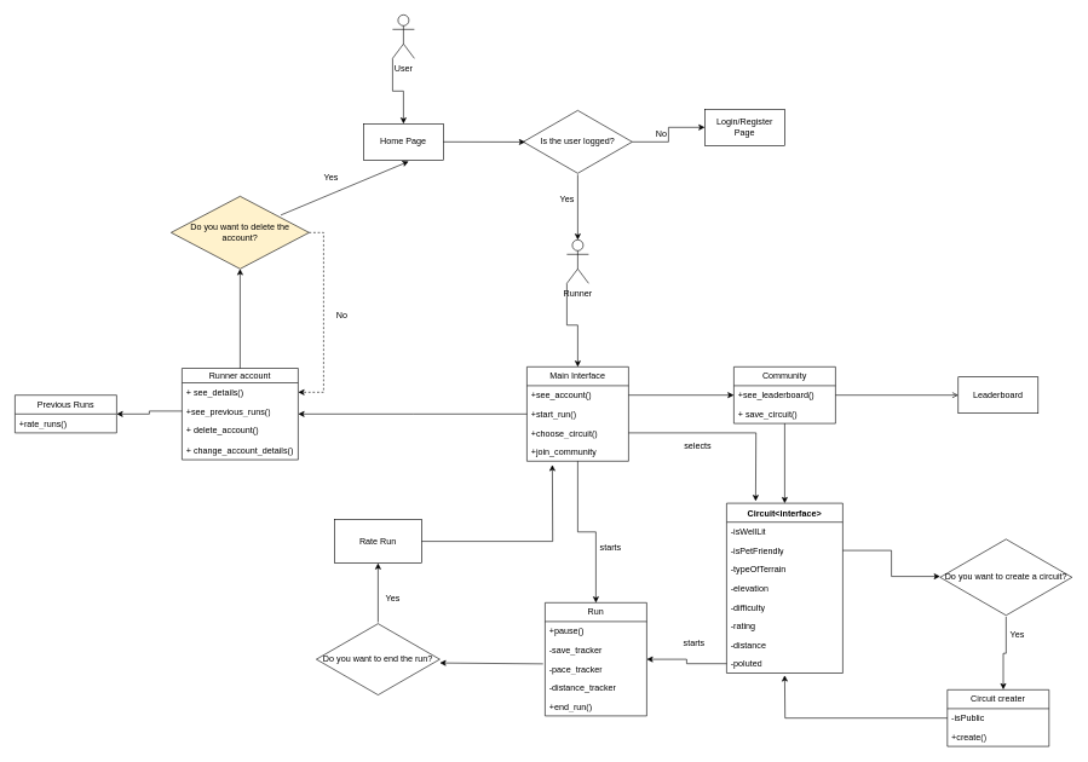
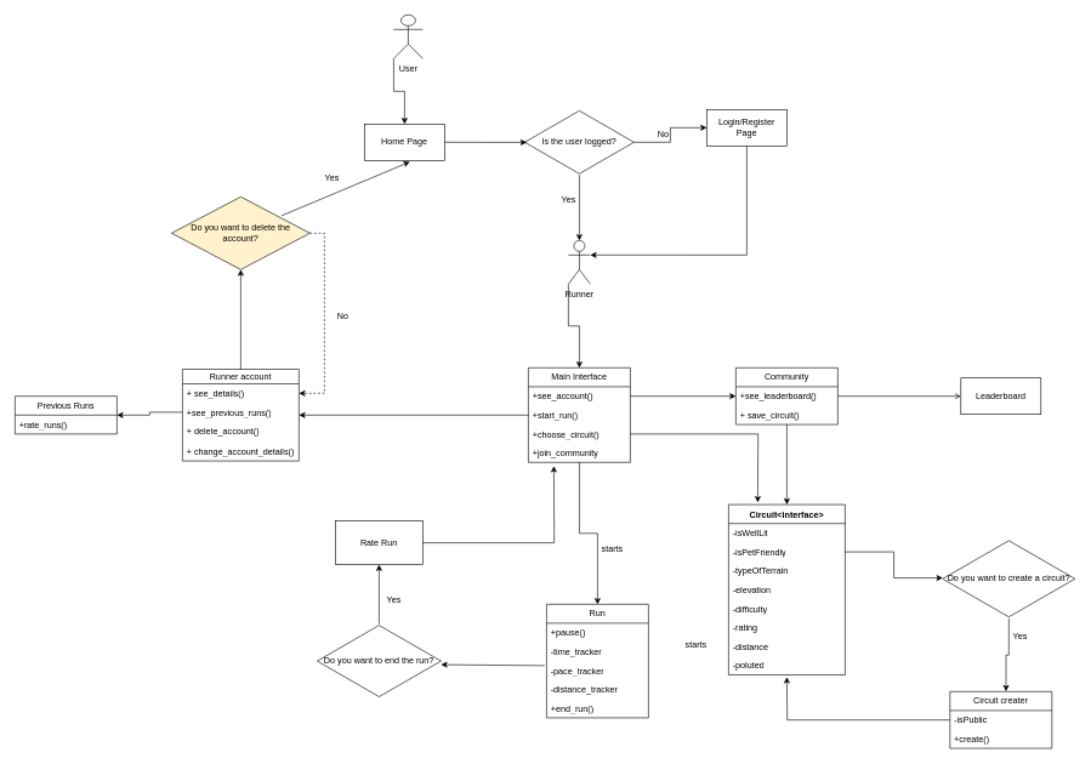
  <mxCell id="0" />
  <mxCell id="1" parent="0" />
  <mxCell id="2" style="edgeStyle=orthogonalEdgeStyle;rounded=0;orthogonalLoop=1;jettySize=auto;html=1;exitX=0;exitY=1;exitDx=0;exitDy=0;exitPerimeter=0;" edge="1" parent="1" source="3" target="4"><mxGeometry relative="1" as="geometry" /></mxCell>
- <mxCell id="3" value="User&lt;br&gt;" style="shape=umlActor;verticalLabelPosition=bottom;verticalAlign=top;html=1;outlineConnect=0;" parent="1" vertex="1"><mxGeometry x="540" y="20" width="30" height="60" as="geometry" /></mxCell>
+ <mxCell id="3" value="User&lt;br&gt;" style="shape=umlActor;verticalLabelPosition=bottom;verticalAlign=top;html=1;outlineConnect=0;" parent="1" vertex="1"><mxGeometry x="540" y="20" width="40" height="60" as="geometry" /></mxCell>
  <mxCell id="4" value="Home Page" style="html=1;whiteSpace=wrap;" parent="1" vertex="1"><mxGeometry x="500" y="170" width="110" height="50" as="geometry" /></mxCell>
  <mxCell id="5" style="edgeStyle=orthogonalEdgeStyle;rounded=0;orthogonalLoop=1;jettySize=auto;html=1;entryX=0;entryY=0.5;entryDx=0;entryDy=0;" edge="1" parent="1" source="6" target="9"><mxGeometry relative="1" as="geometry" /></mxCell>
  <mxCell id="6" value="Is the user logged?" style="html=1;whiteSpace=wrap;aspect=fixed;shape=isoRectangle;" parent="1" vertex="1"><mxGeometry x="720" y="150" width="150" height="90" as="geometry" /></mxCell>
  <mxCell id="7" value="" style="endArrow=classic;html=1;rounded=0;entryX=0.018;entryY=0.502;entryDx=0;entryDy=0;entryPerimeter=0;exitX=1;exitY=0.5;exitDx=0;exitDy=0;" parent="1" target="6" edge="1" source="4"><mxGeometry width="50" height="50" relative="1" as="geometry"><mxPoint x="540" y="374.71" as="sourcePoint" /><mxPoint x="620" y="374.71" as="targetPoint" /></mxGeometry></mxCell>
  <mxCell id="8" value="No&lt;br&gt;" style="text;html=1;align=center;verticalAlign=middle;resizable=0;points=[];autosize=1;strokeColor=none;fillColor=none;" parent="1" vertex="1"><mxGeometry x="890" y="170" width="40" height="30" as="geometry" /></mxCell>
  <mxCell id="9" value="Login/Register&lt;br&gt;Page" style="html=1;whiteSpace=wrap;" parent="1" vertex="1"><mxGeometry x="970" y="150" width="110" height="50" as="geometry" /></mxCell>
  <mxCell id="10" value="Yes" style="text;html=1;align=center;verticalAlign=middle;resizable=0;points=[];autosize=1;strokeColor=none;fillColor=none;" parent="1" vertex="1"><mxGeometry x="760" y="260" width="40" height="30" as="geometry" /></mxCell>
  <mxCell id="11" style="edgeStyle=orthogonalEdgeStyle;rounded=0;orthogonalLoop=1;jettySize=auto;html=1;exitX=0;exitY=1;exitDx=0;exitDy=0;exitPerimeter=0;entryX=0.5;entryY=0;entryDx=0;entryDy=0;" edge="1" parent="1" source="12" target="20"><mxGeometry relative="1" as="geometry" /></mxCell>
  <mxCell id="12" value="Runner&lt;br&gt;" style="shape=umlActor;verticalLabelPosition=bottom;verticalAlign=top;html=1;outlineConnect=0;" parent="1" vertex="1"><mxGeometry x="780" y="330" width="30" height="60" as="geometry" /></mxCell>
  <mxCell id="13" style="edgeStyle=orthogonalEdgeStyle;rounded=0;orthogonalLoop=1;jettySize=auto;html=1;exitX=0.5;exitY=0;exitDx=0;exitDy=0;entryX=0.5;entryY=1;entryDx=0;entryDy=0;" edge="1" parent="1" source="14" target="46"><mxGeometry relative="1" as="geometry" /></mxCell>
  <mxCell id="14" value="Runner account" style="swimlane;fontStyle=0;childLayout=stackLayout;horizontal=1;startSize=20;fillColor=none;horizontalStack=0;resizeParent=1;resizeParentMax=0;resizeLast=0;collapsible=1;marginBottom=0;whiteSpace=wrap;html=1;" parent="1" vertex="1"><mxGeometry x="250" y="507" width="160" height="126" as="geometry"><mxRectangle y="270" width="130" height="30" as="alternateBounds" /></mxGeometry></mxCell>
  <mxCell id="15" value="+ see_details()" style="text;strokeColor=none;fillColor=none;align=left;verticalAlign=top;spacingLeft=4;spacingRight=4;overflow=hidden;rotatable=0;points=[[0,0.5],[1,0.5]];portConstraint=eastwest;whiteSpace=wrap;html=1;" parent="14" vertex="1"><mxGeometry y="20" width="160" height="26" as="geometry" /></mxCell>
  <mxCell id="16" value="+see_previous_runs()" style="text;strokeColor=none;fillColor=none;align=left;verticalAlign=top;spacingLeft=4;spacingRight=4;overflow=hidden;rotatable=0;points=[[0,0.5],[1,0.5]];portConstraint=eastwest;whiteSpace=wrap;html=1;" parent="14" vertex="1"><mxGeometry y="46" width="160" height="26" as="geometry" /></mxCell>
  <mxCell id="17" value="+ delete_account()" style="text;strokeColor=none;fillColor=none;align=left;verticalAlign=top;spacingLeft=4;spacingRight=4;overflow=hidden;rotatable=0;points=[[0,0.5],[1,0.5]];portConstraint=eastwest;whiteSpace=wrap;html=1;" parent="14" vertex="1"><mxGeometry y="72" width="160" height="28" as="geometry" /></mxCell>
  <mxCell id="18" value="+ change_account_details()" style="text;strokeColor=none;fillColor=none;align=left;verticalAlign=top;spacingLeft=4;spacingRight=4;overflow=hidden;rotatable=0;points=[[0,0.5],[1,0.5]];portConstraint=eastwest;whiteSpace=wrap;html=1;" parent="14" vertex="1"><mxGeometry y="100" width="160" height="26" as="geometry" /></mxCell>
  <mxCell id="19" style="edgeStyle=orthogonalEdgeStyle;rounded=0;orthogonalLoop=1;jettySize=auto;html=1;entryX=0.5;entryY=0;entryDx=0;entryDy=0;" edge="1" parent="1" source="20" target="27"><mxGeometry relative="1" as="geometry" /></mxCell>
  <mxCell id="20" value="Main Interface" style="swimlane;fontStyle=0;childLayout=stackLayout;horizontal=1;startSize=26;fillColor=none;horizontalStack=0;resizeParent=1;resizeParentMax=0;resizeLast=0;collapsible=1;marginBottom=0;whiteSpace=wrap;html=1;" parent="1" vertex="1"><mxGeometry x="725" y="505" width="140" height="130" as="geometry"><mxRectangle x="240" y="230" width="120" height="30" as="alternateBounds" /></mxGeometry></mxCell>
  <mxCell id="21" value="+see_account()" style="text;strokeColor=none;fillColor=none;align=left;verticalAlign=top;spacingLeft=4;spacingRight=4;overflow=hidden;rotatable=0;points=[[0,0.5],[1,0.5]];portConstraint=eastwest;whiteSpace=wrap;html=1;" parent="20" vertex="1"><mxGeometry y="26" width="140" height="26" as="geometry" /></mxCell>
  <mxCell id="22" style="edgeStyle=orthogonalEdgeStyle;rounded=0;orthogonalLoop=1;jettySize=auto;html=1;exitX=0;exitY=0.5;exitDx=0;exitDy=0;" edge="1" parent="20" source="23"><mxGeometry relative="1" as="geometry"><mxPoint x="-315" y="65" as="targetPoint" /></mxGeometry></mxCell>
  <mxCell id="23" value="+start_run()" style="text;strokeColor=none;fillColor=none;align=left;verticalAlign=top;spacingLeft=4;spacingRight=4;overflow=hidden;rotatable=0;points=[[0,0.5],[1,0.5]];portConstraint=eastwest;whiteSpace=wrap;html=1;" parent="20" vertex="1"><mxGeometry y="52" width="140" height="26" as="geometry" /></mxCell>
  <mxCell id="24" style="edgeStyle=orthogonalEdgeStyle;rounded=0;orthogonalLoop=1;jettySize=auto;html=1;" edge="1" parent="20" source="25"><mxGeometry relative="1" as="geometry"><mxPoint x="315" y="185" as="targetPoint" /></mxGeometry></mxCell>
  <mxCell id="25" value="+choose_circuit()" style="text;strokeColor=none;fillColor=none;align=left;verticalAlign=top;spacingLeft=4;spacingRight=4;overflow=hidden;rotatable=0;points=[[0,0.5],[1,0.5]];portConstraint=eastwest;whiteSpace=wrap;html=1;" parent="20" vertex="1"><mxGeometry y="78" width="140" height="26" as="geometry" /></mxCell>
  <mxCell id="26" value="+join_community" style="text;strokeColor=none;fillColor=none;align=left;verticalAlign=top;spacingLeft=4;spacingRight=4;overflow=hidden;rotatable=0;points=[[0,0.5],[1,0.5]];portConstraint=eastwest;whiteSpace=wrap;html=1;" parent="20" vertex="1"><mxGeometry y="104" width="140" height="26" as="geometry" /></mxCell>
  <mxCell id="27" value="Run" style="swimlane;fontStyle=0;childLayout=stackLayout;horizontal=1;startSize=26;fillColor=none;horizontalStack=0;resizeParent=1;resizeParentMax=0;resizeLast=0;collapsible=1;marginBottom=0;whiteSpace=wrap;html=1;" parent="1" vertex="1"><mxGeometry x="750" y="830" width="140" height="156" as="geometry" /></mxCell>
  <mxCell id="28" value="+pause()" style="text;strokeColor=none;fillColor=none;align=left;verticalAlign=top;spacingLeft=4;spacingRight=4;overflow=hidden;rotatable=0;points=[[0,0.5],[1,0.5]];portConstraint=eastwest;whiteSpace=wrap;html=1;" parent="27" vertex="1"><mxGeometry y="26" width="140" height="26" as="geometry" /></mxCell>
- <mxCell id="29" value="-save_tracker" style="text;strokeColor=none;fillColor=none;align=left;verticalAlign=top;spacingLeft=4;spacingRight=4;overflow=hidden;rotatable=0;points=[[0,0.5],[1,0.5]];portConstraint=eastwest;whiteSpace=wrap;html=1;" parent="27" vertex="1"><mxGeometry y="52" width="140" height="26" as="geometry" /></mxCell>
+ <mxCell id="29" value="-time_tracker" style="text;strokeColor=none;fillColor=none;align=left;verticalAlign=top;spacingLeft=4;spacingRight=4;overflow=hidden;rotatable=0;points=[[0,0.5],[1,0.5]];portConstraint=eastwest;whiteSpace=wrap;html=1;" parent="27" vertex="1"><mxGeometry y="52" width="140" height="26" as="geometry" /></mxCell>
  <mxCell id="30" value="-pace_tracker" style="text;strokeColor=none;fillColor=none;align=left;verticalAlign=top;spacingLeft=4;spacingRight=4;overflow=hidden;rotatable=0;points=[[0,0.5],[1,0.5]];portConstraint=eastwest;whiteSpace=wrap;html=1;" parent="27" vertex="1"><mxGeometry y="78" width="140" height="26" as="geometry" /></mxCell>
  <mxCell id="31" value="-distance_tracker" style="text;strokeColor=none;fillColor=none;align=left;verticalAlign=top;spacingLeft=4;spacingRight=4;overflow=hidden;rotatable=0;points=[[0,0.5],[1,0.5]];portConstraint=eastwest;whiteSpace=wrap;html=1;" parent="27" vertex="1"><mxGeometry y="104" width="140" height="26" as="geometry" /></mxCell>
  <mxCell id="32" value="+end_run()" style="text;strokeColor=none;fillColor=none;align=left;verticalAlign=top;spacingLeft=4;spacingRight=4;overflow=hidden;rotatable=0;points=[[0,0.5],[1,0.5]];portConstraint=eastwest;whiteSpace=wrap;html=1;" parent="27" vertex="1"><mxGeometry y="130" width="140" height="26" as="geometry" /></mxCell>
  <mxCell id="33" value="Circuit&amp;lt;interface&amp;gt;" style="swimlane;fontStyle=1;align=center;verticalAlign=top;childLayout=stackLayout;horizontal=1;startSize=26;horizontalStack=0;resizeParent=1;resizeParentMax=0;resizeLast=0;collapsible=1;marginBottom=0;whiteSpace=wrap;html=1;" parent="1" vertex="1"><mxGeometry x="1000" y="693" width="160" height="234" as="geometry"><mxRectangle x="780" y="390" width="140" height="30" as="alternateBounds" /></mxGeometry></mxCell>
  <mxCell id="34" value="-isWellLit" style="text;strokeColor=none;fillColor=none;align=left;verticalAlign=top;spacingLeft=4;spacingRight=4;overflow=hidden;rotatable=0;points=[[0,0.5],[1,0.5]];portConstraint=eastwest;whiteSpace=wrap;html=1;" parent="33" vertex="1"><mxGeometry y="26" width="160" height="26" as="geometry" /></mxCell>
  <mxCell id="35" value="-isPetFriendly" style="text;strokeColor=none;fillColor=none;align=left;verticalAlign=top;spacingLeft=4;spacingRight=4;overflow=hidden;rotatable=0;points=[[0,0.5],[1,0.5]];portConstraint=eastwest;whiteSpace=wrap;html=1;" parent="33" vertex="1"><mxGeometry y="52" width="160" height="26" as="geometry" /></mxCell>
  <mxCell id="36" value="-typeOfTerrain" style="text;strokeColor=none;fillColor=none;align=left;verticalAlign=top;spacingLeft=4;spacingRight=4;overflow=hidden;rotatable=0;points=[[0,0.5],[1,0.5]];portConstraint=eastwest;whiteSpace=wrap;html=1;" parent="33" vertex="1"><mxGeometry y="78" width="160" height="26" as="geometry" /></mxCell>
  <mxCell id="37" value="-elevation" style="text;strokeColor=none;fillColor=none;align=left;verticalAlign=top;spacingLeft=4;spacingRight=4;overflow=hidden;rotatable=0;points=[[0,0.5],[1,0.5]];portConstraint=eastwest;whiteSpace=wrap;html=1;" parent="33" vertex="1"><mxGeometry y="104" width="160" height="26" as="geometry" /></mxCell>
  <mxCell id="38" value="-difficulty" style="text;strokeColor=none;fillColor=none;align=left;verticalAlign=top;spacingLeft=4;spacingRight=4;overflow=hidden;rotatable=0;points=[[0,0.5],[1,0.5]];portConstraint=eastwest;whiteSpace=wrap;html=1;" parent="33" vertex="1"><mxGeometry y="130" width="160" height="26" as="geometry" /></mxCell>
  <mxCell id="39" value="-rating" style="text;strokeColor=none;fillColor=none;align=left;verticalAlign=top;spacingLeft=4;spacingRight=4;overflow=hidden;rotatable=0;points=[[0,0.5],[1,0.5]];portConstraint=eastwest;whiteSpace=wrap;html=1;" parent="33" vertex="1"><mxGeometry y="156" width="160" height="26" as="geometry" /></mxCell>
  <mxCell id="40" value="-distance" style="text;strokeColor=none;fillColor=none;align=left;verticalAlign=top;spacingLeft=4;spacingRight=4;overflow=hidden;rotatable=0;points=[[0,0.5],[1,0.5]];portConstraint=eastwest;whiteSpace=wrap;html=1;" parent="33" vertex="1"><mxGeometry y="182" width="160" height="26" as="geometry" /></mxCell>
  <mxCell id="41" value="-poluted" style="text;strokeColor=none;fillColor=none;align=left;verticalAlign=top;spacingLeft=4;spacingRight=4;overflow=hidden;rotatable=0;points=[[0,0.5],[1,0.5]];portConstraint=eastwest;whiteSpace=wrap;html=1;" parent="33" vertex="1"><mxGeometry y="208" width="160" height="26" as="geometry" /></mxCell>
  <mxCell id="42" value="starts" style="text;html=1;align=center;verticalAlign=middle;resizable=0;points=[];autosize=1;strokeColor=none;fillColor=none;" parent="1" vertex="1"><mxGeometry x="815" y="740" width="50" height="30" as="geometry" /></mxCell>
- <mxCell id="43" value="selects" style="text;html=1;align=center;verticalAlign=middle;resizable=0;points=[];autosize=1;strokeColor=none;fillColor=none;" parent="1" vertex="1"><mxGeometry x="930" y="600" width="60" height="30" as="geometry" /></mxCell>
  <mxCell id="44" value="starts" style="text;html=1;align=center;verticalAlign=middle;resizable=0;points=[];autosize=1;strokeColor=none;fillColor=none;" parent="1" vertex="1"><mxGeometry x="930" y="871" width="50" height="30" as="geometry" /></mxCell>
  <mxCell id="45" style="edgeStyle=orthogonalEdgeStyle;rounded=0;orthogonalLoop=1;jettySize=auto;html=1;exitX=1;exitY=0.5;exitDx=0;exitDy=0;entryX=1;entryY=0.5;entryDx=0;entryDy=0;dashed=1;" edge="1" parent="1" source="46" target="15"><mxGeometry relative="1" as="geometry" /></mxCell>
  <mxCell id="46" value="Do you want to delete the account?" style="rhombus;whiteSpace=wrap;html=1;fillColor=#fff2cc;" parent="1" vertex="1"><mxGeometry x="235" y="270" width="190" height="100" as="geometry" /></mxCell>
  <mxCell id="47" value="" style="endArrow=classic;html=1;rounded=0;exitX=0.795;exitY=0.259;exitDx=0;exitDy=0;exitPerimeter=0;entryX=0.565;entryY=1.04;entryDx=0;entryDy=0;entryPerimeter=0;" parent="1" source="46" target="4" edge="1"><mxGeometry width="50" height="50" relative="1" as="geometry"><mxPoint x="480" y="480" as="sourcePoint" /><mxPoint x="530" y="430" as="targetPoint" /></mxGeometry></mxCell>
  <mxCell id="48" value="Yes" style="text;html=1;align=center;verticalAlign=middle;resizable=0;points=[];autosize=1;strokeColor=none;fillColor=none;" parent="1" vertex="1"><mxGeometry x="435" y="230" width="40" height="30" as="geometry" /></mxCell>
  <mxCell id="49" value="No" style="text;html=1;align=center;verticalAlign=middle;resizable=0;points=[];autosize=1;strokeColor=none;fillColor=none;" parent="1" vertex="1"><mxGeometry x="450" y="420" width="40" height="30" as="geometry" /></mxCell>
  <mxCell id="50" style="edgeStyle=orthogonalEdgeStyle;rounded=0;orthogonalLoop=1;jettySize=auto;html=1;" edge="1" parent="1" source="51" target="54"><mxGeometry relative="1" as="geometry" /></mxCell>
  <mxCell id="51" value="Do you want to end the run?" style="html=1;whiteSpace=wrap;aspect=fixed;shape=isoRectangle;" parent="1" vertex="1"><mxGeometry x="435" y="857" width="170" height="102" as="geometry" /></mxCell>
  <mxCell id="52" value="" style="endArrow=classic;html=1;rounded=0;exitX=-0.02;exitY=0.241;exitDx=0;exitDy=0;exitPerimeter=0;entryX=1;entryY=0.549;entryDx=0;entryDy=0;entryPerimeter=0;" parent="1" source="30" target="51" edge="1"><mxGeometry width="50" height="50" relative="1" as="geometry"><mxPoint x="610" y="795" as="sourcePoint" /><mxPoint x="660" y="745" as="targetPoint" /></mxGeometry></mxCell>
  <mxCell id="53" value="Yes" style="text;html=1;align=center;verticalAlign=middle;resizable=0;points=[];autosize=1;strokeColor=none;fillColor=none;" parent="1" vertex="1"><mxGeometry x="520" y="810" width="40" height="30" as="geometry" /></mxCell>
  <mxCell id="54" value="Rate Run" style="rounded=0;whiteSpace=wrap;html=1;" parent="1" vertex="1"><mxGeometry x="460" y="715.5" width="120" height="60" as="geometry" /></mxCell>
  <mxCell id="55" value="Previous Runs" style="swimlane;fontStyle=0;childLayout=stackLayout;horizontal=1;startSize=26;fillColor=none;horizontalStack=0;resizeParent=1;resizeParentMax=0;resizeLast=0;collapsible=1;marginBottom=0;whiteSpace=wrap;html=1;" parent="1" vertex="1"><mxGeometry x="20" y="544" width="140" height="52" as="geometry" /></mxCell>
  <mxCell id="56" value="+rate_runs()" style="text;strokeColor=none;fillColor=none;align=left;verticalAlign=top;spacingLeft=4;spacingRight=4;overflow=hidden;rotatable=0;points=[[0,0.5],[1,0.5]];portConstraint=eastwest;whiteSpace=wrap;html=1;" parent="55" vertex="1"><mxGeometry y="26" width="140" height="26" as="geometry" /></mxCell>
  <mxCell id="57" value="Do you want to create a circuit?" style="html=1;whiteSpace=wrap;aspect=fixed;shape=isoRectangle;" parent="1" vertex="1"><mxGeometry x="1294" y="740.5" width="181.67" height="109" as="geometry" /></mxCell>
  <mxCell id="58" style="edgeStyle=orthogonalEdgeStyle;rounded=0;orthogonalLoop=1;jettySize=auto;html=1;" edge="1" parent="1" source="59"><mxGeometry relative="1" as="geometry"><mxPoint x="1080" y="930" as="targetPoint" /></mxGeometry></mxCell>
  <mxCell id="59" value="Circuit creater" style="swimlane;fontStyle=0;childLayout=stackLayout;horizontal=1;startSize=26;fillColor=none;horizontalStack=0;resizeParent=1;resizeParentMax=0;resizeLast=0;collapsible=1;marginBottom=0;whiteSpace=wrap;html=1;" parent="1" vertex="1"><mxGeometry x="1304" y="950" width="140" height="78" as="geometry" /></mxCell>
  <mxCell id="60" value="-isPublic" style="text;strokeColor=none;fillColor=none;align=left;verticalAlign=top;spacingLeft=4;spacingRight=4;overflow=hidden;rotatable=0;points=[[0,0.5],[1,0.5]];portConstraint=eastwest;whiteSpace=wrap;html=1;" parent="59" vertex="1"><mxGeometry y="26" width="140" height="26" as="geometry" /></mxCell>
  <mxCell id="61" value="+create()" style="text;strokeColor=none;fillColor=none;align=left;verticalAlign=top;spacingLeft=4;spacingRight=4;overflow=hidden;rotatable=0;points=[[0,0.5],[1,0.5]];portConstraint=eastwest;whiteSpace=wrap;html=1;" parent="59" vertex="1"><mxGeometry y="52" width="140" height="26" as="geometry" /></mxCell>
  <mxCell id="62" value="Yes" style="text;html=1;align=center;verticalAlign=middle;resizable=0;points=[];autosize=1;strokeColor=none;fillColor=none;" parent="1" vertex="1"><mxGeometry x="1380" y="860" width="40" height="30" as="geometry" /></mxCell>
  <mxCell id="63" style="edgeStyle=orthogonalEdgeStyle;rounded=0;orthogonalLoop=1;jettySize=auto;html=1;entryX=0.5;entryY=0;entryDx=0;entryDy=0;" edge="1" parent="1" source="64" target="33"><mxGeometry relative="1" as="geometry" /></mxCell>
  <mxCell id="64" value="Community" style="swimlane;fontStyle=0;childLayout=stackLayout;horizontal=1;startSize=26;fillColor=none;horizontalStack=0;resizeParent=1;resizeParentMax=0;resizeLast=0;collapsible=1;marginBottom=0;whiteSpace=wrap;html=1;" parent="1" vertex="1"><mxGeometry x="1010" y="505" width="140" height="78" as="geometry" /></mxCell>
  <mxCell id="65" value="+see_leaderboard()" style="text;strokeColor=none;fillColor=none;align=left;verticalAlign=top;spacingLeft=4;spacingRight=4;overflow=hidden;rotatable=0;points=[[0,0.5],[1,0.5]];portConstraint=eastwest;whiteSpace=wrap;html=1;" parent="64" vertex="1"><mxGeometry y="26" width="140" height="26" as="geometry" /></mxCell>
  <mxCell id="66" value="+ save_circuit()" style="text;strokeColor=none;fillColor=none;align=left;verticalAlign=top;spacingLeft=4;spacingRight=4;overflow=hidden;rotatable=0;points=[[0,0.5],[1,0.5]];portConstraint=eastwest;whiteSpace=wrap;html=1;" parent="64" vertex="1"><mxGeometry y="52" width="140" height="26" as="geometry" /></mxCell>
  <mxCell id="67" value="Leaderboard" style="html=1;whiteSpace=wrap;" parent="1" vertex="1"><mxGeometry x="1319" y="519" width="110" height="50" as="geometry" /></mxCell>
  <mxCell id="68" style="edgeStyle=orthogonalEdgeStyle;rounded=0;orthogonalLoop=1;jettySize=auto;html=1;entryX=0.5;entryY=0;entryDx=0;entryDy=0;entryPerimeter=0;" edge="1" parent="1" source="6" target="12"><mxGeometry relative="1" as="geometry" /></mxCell>
+ <mxCell id="69" style="edgeStyle=orthogonalEdgeStyle;rounded=0;orthogonalLoop=1;jettySize=auto;html=1;exitX=0.5;exitY=1;exitDx=0;exitDy=0;entryX=1;entryY=0.333;entryDx=0;entryDy=0;entryPerimeter=0;" edge="1" parent="1" source="9" target="12"><mxGeometry relative="1" as="geometry" /></mxCell>
  <mxCell id="70" style="edgeStyle=orthogonalEdgeStyle;rounded=0;orthogonalLoop=1;jettySize=auto;html=1;exitX=1;exitY=0.5;exitDx=0;exitDy=0;" edge="1" parent="1" source="21" target="65"><mxGeometry relative="1" as="geometry" /></mxCell>
  <mxCell id="71" style="edgeStyle=orthogonalEdgeStyle;rounded=0;orthogonalLoop=1;jettySize=auto;html=1;exitX=1;exitY=0.5;exitDx=0;exitDy=0;entryX=0;entryY=0.5;entryDx=0;entryDy=0;endArrow=open;" edge="1" parent="1" source="65" target="67"><mxGeometry relative="1" as="geometry" /></mxCell>
  <mxCell id="72" style="edgeStyle=orthogonalEdgeStyle;rounded=0;orthogonalLoop=1;jettySize=auto;html=1;exitX=1;exitY=0.5;exitDx=0;exitDy=0;entryX=0;entryY=0.489;entryDx=0;entryDy=0;entryPerimeter=0;" edge="1" parent="1" source="35" target="57"><mxGeometry relative="1" as="geometry" /></mxCell>
  <mxCell id="73" style="edgeStyle=orthogonalEdgeStyle;rounded=0;orthogonalLoop=1;jettySize=auto;html=1;entryX=0.55;entryY=-0.005;entryDx=0;entryDy=0;entryPerimeter=0;" edge="1" parent="1" source="57" target="59"><mxGeometry relative="1" as="geometry" /></mxCell>
- <mxCell id="74" style="edgeStyle=orthogonalEdgeStyle;rounded=0;orthogonalLoop=1;jettySize=auto;html=1;exitX=0;exitY=0.5;exitDx=0;exitDy=0;entryX=1;entryY=0.5;entryDx=0;entryDy=0;" edge="1" parent="1" source="41" target="27"><mxGeometry relative="1" as="geometry" /></mxCell>
  <mxCell id="75" style="edgeStyle=orthogonalEdgeStyle;rounded=0;orthogonalLoop=1;jettySize=auto;html=1;exitX=1;exitY=0.5;exitDx=0;exitDy=0;" edge="1" parent="1" source="54"><mxGeometry relative="1" as="geometry"><mxPoint x="760" y="640" as="targetPoint" /></mxGeometry></mxCell>
  <mxCell id="76" style="edgeStyle=orthogonalEdgeStyle;rounded=0;orthogonalLoop=1;jettySize=auto;html=1;exitX=0;exitY=0.5;exitDx=0;exitDy=0;entryX=1;entryY=0.5;entryDx=0;entryDy=0;" edge="1" parent="1" source="16" target="55"><mxGeometry relative="1" as="geometry" /></mxCell>
